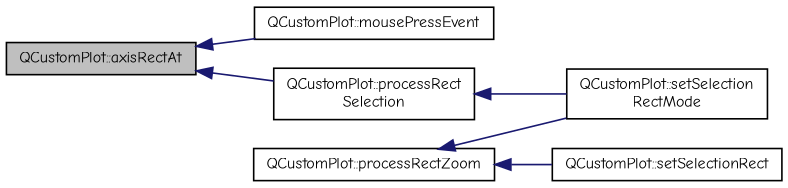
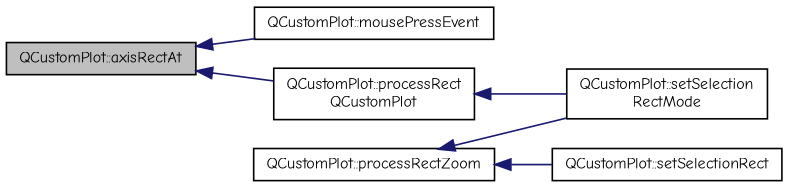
  digraph {
    fontname="Comic Neue"
    rankdir=LR
    node [color=black fillcolor=white fontname="Comic Neue" fontsize=10 shape=record style=filled]
    edge [color=midnightblue dir=back fontname="Comic Neue" fontsize=10 labelfontname=Helvetica labelfontsize=10 style=solid]
    n1 [fillcolor=grey75 fontcolor=black height=0.2 label="QCustomPlot::axisRectAt" width=0.4]
    n2 [height=0.2 label="QCustomPlot::mousePressEvent" width=0.4]
-   n3 [height=0.2 label="QCustomPlot::processRect\lSelection" width=0.4]
+   n3 [height=0.2 label="QCustomPlot::processRect\lQCustomPlot" width=0.4]
    n4 [height=0.2 label="QCustomPlot::setSelection\lRectMode" width=0.4]
    n5 [height=0.2 label="QCustomPlot::processRectZoom" width=0.4]
    n6 [height=0.2 label="QCustomPlot::setSelectionRect" width=0.4]
    n1 -> n2
    n1 -> n3
    n3 -> n4
    n5 -> n4
    n5 -> n6
  }
